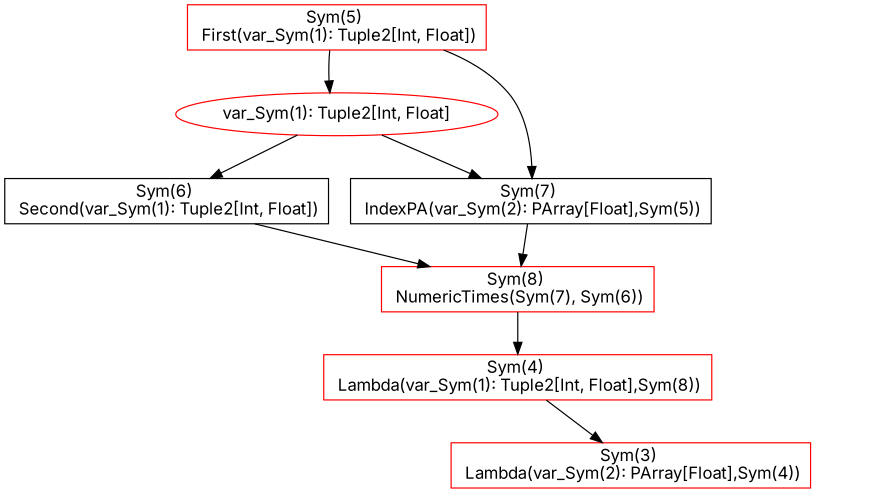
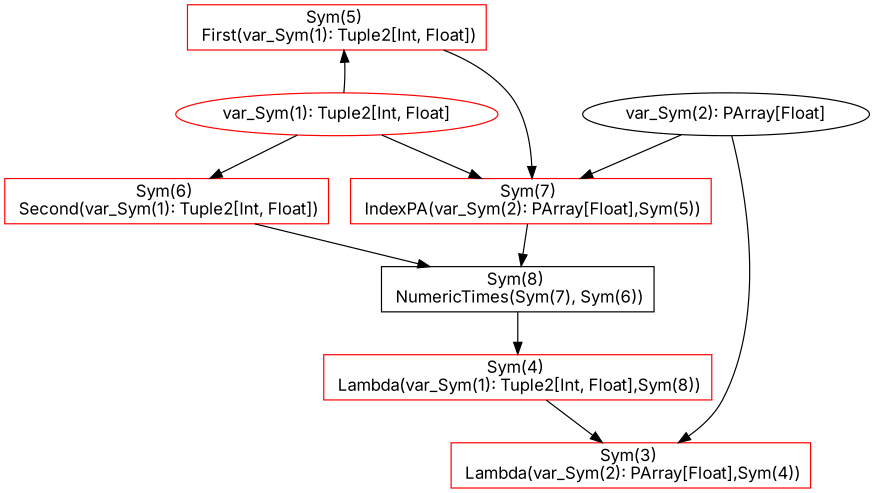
  digraph {
    fontname=Inter
    node [fontname=Inter shape=box]
    edge [fontname=Inter]
    n1 [color=red label="Sym(5) \n First(var_Sym(1): Tuple2[Int, Float])"]
-   n2 [label="Sym(7) \n IndexPA(var_Sym(2): PArray[Float],Sym(5))"]
-   n3 [label="Sym(8) \n NumericTimes(Sym(7), Sym(6))" color=red]
+   n2 [label="Sym(7) \n IndexPA(var_Sym(2): PArray[Float],Sym(5))" color=red]
+   n3 [label="Sym(8) \n NumericTimes(Sym(7), Sym(6))"]
    "var_Sym(1): Tuple2[Int, Float]" [color=red shape=""]
-   n5 [label="Sym(6) \n Second(var_Sym(1): Tuple2[Int, Float])"]
+   n5 [label="Sym(6) \n Second(var_Sym(1): Tuple2[Int, Float])" color=red]
    n6 [color=red label="Sym(4) \n Lambda(var_Sym(1): Tuple2[Int, Float],Sym(8))"]
    n7 [color=red label="Sym(3) \n Lambda(var_Sym(2): PArray[Float],Sym(4))"]
+   "var_Sym(2): PArray[Float]" [shape=""]
    n1 -> n2
    n2 -> n3
    n3 -> n6
-   n1 -> "var_Sym(1): Tuple2[Int, Float]"
+   "var_Sym(1): Tuple2[Int, Float]" -> n1
    "var_Sym(1): Tuple2[Int, Float]" -> n2
    "var_Sym(1): Tuple2[Int, Float]" -> n5
    n5 -> n3
    n6 -> n7
+   "var_Sym(2): PArray[Float]" -> n2
+   "var_Sym(2): PArray[Float]" -> n7
  }
